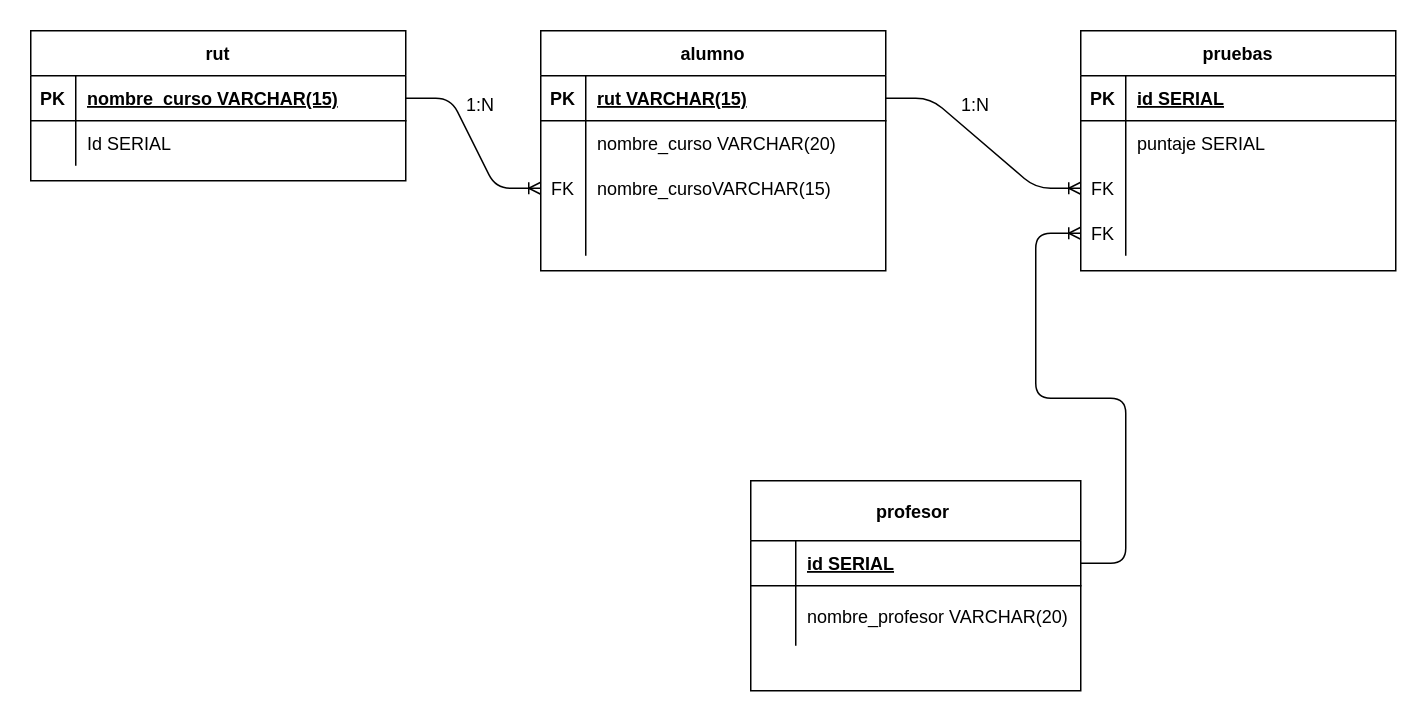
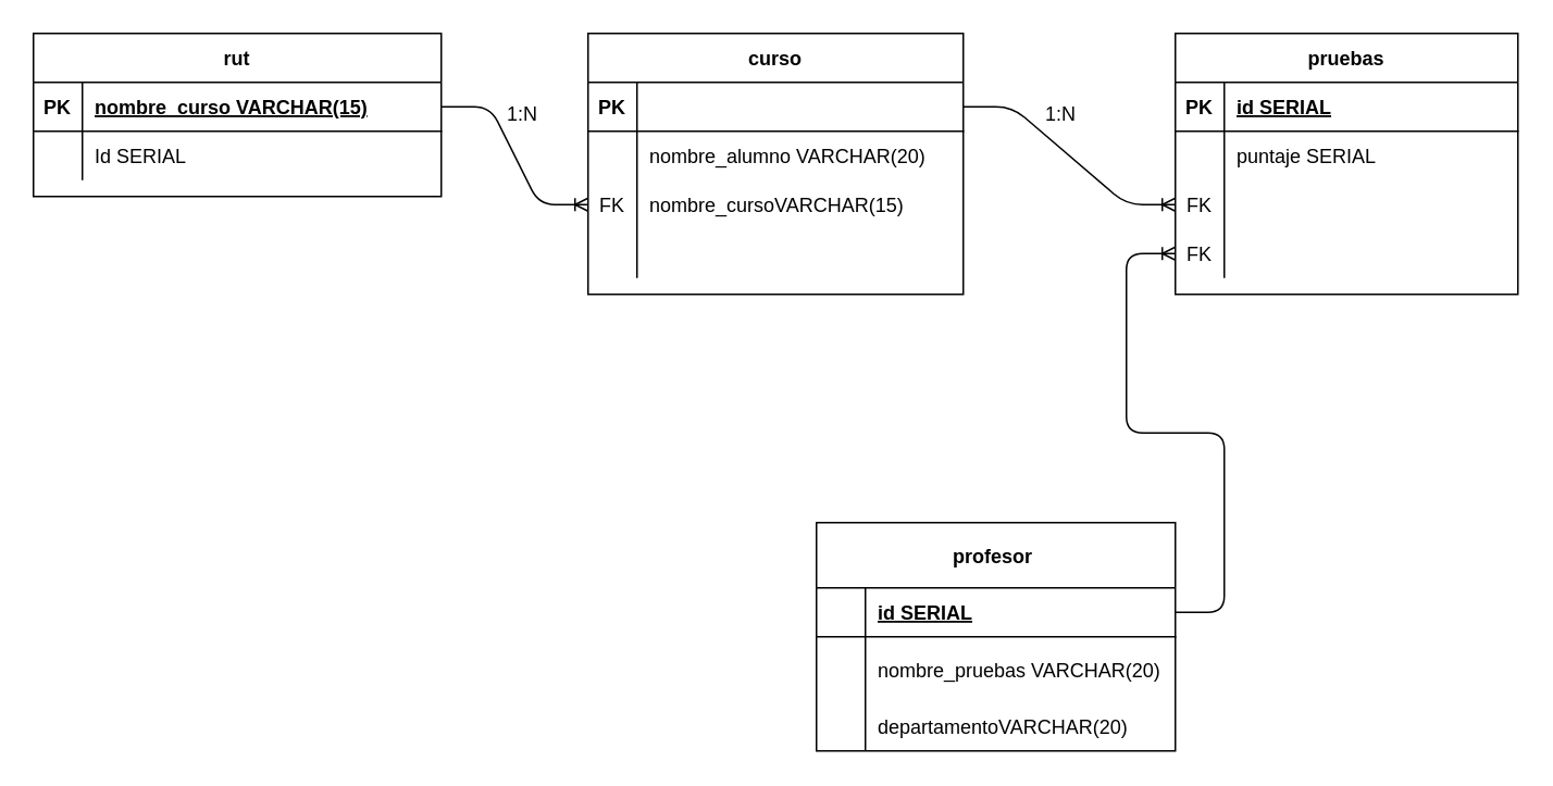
  <mxCell id="0" />
  <mxCell id="1" parent="0" />
- <mxCell id="2" value="alumno" style="shape=table;startSize=30;container=1;collapsible=1;childLayout=tableLayout;fixedRows=1;rowLines=0;fontStyle=1;align=center;resizeLast=1;" vertex="1" parent="1"><mxGeometry x="360" y="20" width="230" height="160" as="geometry" /></mxCell>
+ <mxCell id="2" value="curso" style="shape=table;startSize=30;container=1;collapsible=1;childLayout=tableLayout;fixedRows=1;rowLines=0;fontStyle=1;align=center;resizeLast=1;" vertex="1" parent="1"><mxGeometry x="360" y="20" width="230" height="160" as="geometry" /></mxCell>
  <mxCell id="3" value="" style="shape=partialRectangle;collapsible=0;dropTarget=0;pointerEvents=0;fillColor=none;top=0;left=0;bottom=1;right=0;points=[[0,0.5],[1,0.5]];portConstraint=eastwest;" vertex="1" parent="2"><mxGeometry y="30" width="230" height="30" as="geometry" /></mxCell>
  <mxCell id="4" value="PK" style="shape=partialRectangle;connectable=0;fillColor=none;top=0;left=0;bottom=0;right=0;fontStyle=1;overflow=hidden;" vertex="1" parent="3"><mxGeometry width="30" height="30" as="geometry" /></mxCell>
- <mxCell id="5" value="rut VARCHAR(15)" style="shape=partialRectangle;connectable=0;fillColor=none;top=0;left=0;bottom=0;right=0;align=left;spacingLeft=6;fontStyle=5;overflow=hidden;" vertex="1" parent="3"><mxGeometry x="30" width="200" height="30" as="geometry" /></mxCell>
  <mxCell id="6" value="" style="shape=partialRectangle;collapsible=0;dropTarget=0;pointerEvents=0;fillColor=none;top=0;left=0;bottom=0;right=0;points=[[0,0.5],[1,0.5]];portConstraint=eastwest;" vertex="1" parent="2"><mxGeometry y="60" width="230" height="30" as="geometry" /></mxCell>
  <mxCell id="7" value="" style="shape=partialRectangle;connectable=0;fillColor=none;top=0;left=0;bottom=0;right=0;editable=1;overflow=hidden;" vertex="1" parent="6"><mxGeometry width="30" height="30" as="geometry" /></mxCell>
- <mxCell id="8" value="nombre_curso VARCHAR(20)" style="shape=partialRectangle;connectable=0;fillColor=none;top=0;left=0;bottom=0;right=0;align=left;spacingLeft=6;overflow=hidden;" vertex="1" parent="6"><mxGeometry x="30" width="200" height="30" as="geometry" /></mxCell>
+ <mxCell id="8" value="nombre_alumno VARCHAR(20)" style="shape=partialRectangle;connectable=0;fillColor=none;top=0;left=0;bottom=0;right=0;align=left;spacingLeft=6;overflow=hidden;" vertex="1" parent="6"><mxGeometry x="30" width="200" height="30" as="geometry" /></mxCell>
  <mxCell id="9" value="" style="shape=partialRectangle;collapsible=0;dropTarget=0;pointerEvents=0;fillColor=none;top=0;left=0;bottom=0;right=0;points=[[0,0.5],[1,0.5]];portConstraint=eastwest;" vertex="1" parent="2"><mxGeometry y="90" width="230" height="30" as="geometry" /></mxCell>
  <mxCell id="10" value="FK" style="shape=partialRectangle;connectable=0;fillColor=none;top=0;left=0;bottom=0;right=0;editable=1;overflow=hidden;" vertex="1" parent="9"><mxGeometry width="30" height="30" as="geometry" /></mxCell>
  <mxCell id="11" value="" style="shape=partialRectangle;connectable=0;fillColor=none;top=0;left=0;bottom=0;right=0;align=left;spacingLeft=6;overflow=hidden;" vertex="1" parent="9"><mxGeometry x="30" width="200" height="30" as="geometry" /></mxCell>
  <mxCell id="12" value="" style="shape=partialRectangle;collapsible=0;dropTarget=0;pointerEvents=0;fillColor=none;top=0;left=0;bottom=0;right=0;points=[[0,0.5],[1,0.5]];portConstraint=eastwest;" vertex="1" parent="2"><mxGeometry y="120" width="230" height="30" as="geometry" /></mxCell>
  <mxCell id="13" value="" style="shape=partialRectangle;connectable=0;fillColor=none;top=0;left=0;bottom=0;right=0;editable=1;overflow=hidden;" vertex="1" parent="12"><mxGeometry width="30" height="30" as="geometry" /></mxCell>
  <mxCell id="14" value="" style="shape=partialRectangle;connectable=0;fillColor=none;top=0;left=0;bottom=0;right=0;align=left;spacingLeft=6;overflow=hidden;" vertex="1" parent="12"><mxGeometry x="30" width="200" height="30" as="geometry" /></mxCell>
  <mxCell id="15" value="rut" style="shape=table;startSize=30;container=1;collapsible=1;childLayout=tableLayout;fixedRows=1;rowLines=0;fontStyle=1;align=center;resizeLast=1;" vertex="1" parent="1"><mxGeometry x="20" y="20" width="250" height="100" as="geometry" /></mxCell>
  <mxCell id="16" value="" style="shape=partialRectangle;collapsible=0;dropTarget=0;pointerEvents=0;fillColor=none;top=0;left=0;bottom=1;right=0;points=[[0,0.5],[1,0.5]];portConstraint=eastwest;" vertex="1" parent="15"><mxGeometry y="30" width="250" height="30" as="geometry" /></mxCell>
  <mxCell id="17" value="PK" style="shape=partialRectangle;connectable=0;fillColor=none;top=0;left=0;bottom=0;right=0;fontStyle=1;overflow=hidden;" vertex="1" parent="16"><mxGeometry width="30" height="30" as="geometry" /></mxCell>
  <mxCell id="18" value="nombre_curso VARCHAR(15)" style="shape=partialRectangle;connectable=0;fillColor=none;top=0;left=0;bottom=0;right=0;align=left;spacingLeft=6;fontStyle=5;overflow=hidden;" vertex="1" parent="16"><mxGeometry x="30" width="220" height="30" as="geometry" /></mxCell>
  <mxCell id="19" value="" style="shape=partialRectangle;collapsible=0;dropTarget=0;pointerEvents=0;fillColor=none;top=0;left=0;bottom=0;right=0;points=[[0,0.5],[1,0.5]];portConstraint=eastwest;" vertex="1" parent="15"><mxGeometry y="60" width="250" height="30" as="geometry" /></mxCell>
  <mxCell id="20" value="" style="shape=partialRectangle;connectable=0;fillColor=none;top=0;left=0;bottom=0;right=0;editable=1;overflow=hidden;" vertex="1" parent="19"><mxGeometry width="30" height="30" as="geometry" /></mxCell>
  <mxCell id="21" value="Id SERIAL " style="shape=partialRectangle;connectable=0;fillColor=none;top=0;left=0;bottom=0;right=0;align=left;spacingLeft=6;overflow=hidden;" vertex="1" parent="19"><mxGeometry x="30" width="220" height="30" as="geometry" /></mxCell>
  <mxCell id="22" value="pruebas" style="shape=table;startSize=30;container=1;collapsible=1;childLayout=tableLayout;fixedRows=1;rowLines=0;fontStyle=1;align=center;resizeLast=1;" vertex="1" parent="1"><mxGeometry x="720" y="20" width="210" height="160" as="geometry" /></mxCell>
  <mxCell id="23" value="" style="shape=partialRectangle;collapsible=0;dropTarget=0;pointerEvents=0;fillColor=none;top=0;left=0;bottom=1;right=0;points=[[0,0.5],[1,0.5]];portConstraint=eastwest;" vertex="1" parent="22"><mxGeometry y="30" width="210" height="30" as="geometry" /></mxCell>
  <mxCell id="24" value="PK" style="shape=partialRectangle;connectable=0;fillColor=none;top=0;left=0;bottom=0;right=0;fontStyle=1;overflow=hidden;" vertex="1" parent="23"><mxGeometry width="30" height="30" as="geometry" /></mxCell>
  <mxCell id="25" value="id SERIAL" style="shape=partialRectangle;connectable=0;fillColor=none;top=0;left=0;bottom=0;right=0;align=left;spacingLeft=6;fontStyle=5;overflow=hidden;" vertex="1" parent="23"><mxGeometry x="30" width="180" height="30" as="geometry" /></mxCell>
  <mxCell id="26" value="" style="shape=partialRectangle;collapsible=0;dropTarget=0;pointerEvents=0;fillColor=none;top=0;left=0;bottom=0;right=0;points=[[0,0.5],[1,0.5]];portConstraint=eastwest;" vertex="1" parent="22"><mxGeometry y="60" width="210" height="30" as="geometry" /></mxCell>
  <mxCell id="27" value="" style="shape=partialRectangle;connectable=0;fillColor=none;top=0;left=0;bottom=0;right=0;editable=1;overflow=hidden;" vertex="1" parent="26"><mxGeometry width="30" height="30" as="geometry" /></mxCell>
  <mxCell id="28" value="puntaje SERIAL" style="shape=partialRectangle;connectable=0;fillColor=none;top=0;left=0;bottom=0;right=0;align=left;spacingLeft=6;overflow=hidden;" vertex="1" parent="26"><mxGeometry x="30" width="180" height="30" as="geometry" /></mxCell>
  <mxCell id="29" value="" style="shape=partialRectangle;collapsible=0;dropTarget=0;pointerEvents=0;fillColor=none;top=0;left=0;bottom=0;right=0;points=[[0,0.5],[1,0.5]];portConstraint=eastwest;" vertex="1" parent="22"><mxGeometry y="90" width="210" height="30" as="geometry" /></mxCell>
  <mxCell id="30" value="FK" style="shape=partialRectangle;connectable=0;fillColor=none;top=0;left=0;bottom=0;right=0;editable=1;overflow=hidden;" vertex="1" parent="29"><mxGeometry width="30" height="30" as="geometry" /></mxCell>
  <mxCell id="31" value="" style="shape=partialRectangle;collapsible=0;dropTarget=0;pointerEvents=0;fillColor=none;top=0;left=0;bottom=0;right=0;points=[[0,0.5],[1,0.5]];portConstraint=eastwest;" vertex="1" parent="22"><mxGeometry y="120" width="210" height="30" as="geometry" /></mxCell>
  <mxCell id="32" value="FK" style="shape=partialRectangle;connectable=0;fillColor=none;top=0;left=0;bottom=0;right=0;editable=1;overflow=hidden;" vertex="1" parent="31"><mxGeometry width="30" height="30" as="geometry" /></mxCell>
  <mxCell id="33" value="" style="shape=partialRectangle;connectable=0;fillColor=none;top=0;left=0;bottom=0;right=0;align=left;spacingLeft=6;overflow=hidden;" vertex="1" parent="31"><mxGeometry x="30" width="180" height="30" as="geometry" /></mxCell>
  <mxCell id="34" value="profesor " style="shape=table;startSize=40;container=1;collapsible=1;childLayout=tableLayout;fixedRows=1;rowLines=0;fontStyle=1;align=center;resizeLast=1;" vertex="1" parent="1"><mxGeometry x="500" y="320" width="220" height="140" as="geometry" /></mxCell>
  <mxCell id="35" value="" style="shape=partialRectangle;collapsible=0;dropTarget=0;pointerEvents=0;fillColor=none;top=0;left=0;bottom=1;right=0;points=[[0,0.5],[1,0.5]];portConstraint=eastwest;" vertex="1" parent="34"><mxGeometry y="40" width="220" height="30" as="geometry" /></mxCell>
  <mxCell id="36" value="" style="shape=partialRectangle;connectable=0;fillColor=none;top=0;left=0;bottom=0;right=0;fontStyle=1;overflow=hidden;" vertex="1" parent="35"><mxGeometry width="30" height="30" as="geometry" /></mxCell>
  <mxCell id="37" value="id SERIAL" style="shape=partialRectangle;connectable=0;fillColor=none;top=0;left=0;bottom=0;right=0;align=left;spacingLeft=6;fontStyle=5;overflow=hidden;" vertex="1" parent="35"><mxGeometry x="30" width="190" height="30" as="geometry" /></mxCell>
  <mxCell id="38" value="" style="shape=partialRectangle;collapsible=0;dropTarget=0;pointerEvents=0;fillColor=none;top=0;left=0;bottom=0;right=0;points=[[0,0.5],[1,0.5]];portConstraint=eastwest;" vertex="1" parent="34"><mxGeometry y="70" width="220" height="40" as="geometry" /></mxCell>
  <mxCell id="39" value="" style="shape=partialRectangle;connectable=0;fillColor=none;top=0;left=0;bottom=0;right=0;editable=1;overflow=hidden;" vertex="1" parent="38"><mxGeometry width="30" height="40" as="geometry" /></mxCell>
- <mxCell id="40" value="nombre_profesor VARCHAR(20)" style="shape=partialRectangle;connectable=0;fillColor=none;top=0;left=0;bottom=0;right=0;align=left;spacingLeft=6;overflow=hidden;" vertex="1" parent="38"><mxGeometry x="30" width="190" height="40" as="geometry" /></mxCell>
+ <mxCell id="40" value="nombre_pruebas VARCHAR(20)" style="shape=partialRectangle;connectable=0;fillColor=none;top=0;left=0;bottom=0;right=0;align=left;spacingLeft=6;overflow=hidden;" vertex="1" parent="38"><mxGeometry x="30" width="190" height="40" as="geometry" /></mxCell>
  <mxCell id="41" value="" style="shape=partialRectangle;collapsible=0;dropTarget=0;pointerEvents=0;fillColor=none;top=0;left=0;bottom=0;right=0;points=[[0,0.5],[1,0.5]];portConstraint=eastwest;" vertex="1" parent="34"><mxGeometry y="110" width="220" height="30" as="geometry" /></mxCell>
  <mxCell id="42" value="" style="shape=partialRectangle;connectable=0;fillColor=none;top=0;left=0;bottom=0;right=0;editable=1;overflow=hidden;" vertex="1" parent="41"><mxGeometry width="30" height="30" as="geometry" /></mxCell>
+ <mxCell id="43" value="departamentoVARCHAR(20)" style="shape=partialRectangle;connectable=0;fillColor=none;top=0;left=0;bottom=0;right=0;align=left;spacingLeft=6;overflow=hidden;" vertex="1" parent="41"><mxGeometry x="30" width="190" height="30" as="geometry" /></mxCell>
  <mxCell id="44" value="1:N" style="text;html=1;strokeColor=none;fillColor=none;align=center;verticalAlign=middle;whiteSpace=wrap;rounded=0;" vertex="1" parent="1"><mxGeometry x="300" y="60" width="40" height="20" as="geometry" /></mxCell>
  <mxCell id="45" value="1:N" style="text;html=1;strokeColor=none;fillColor=none;align=center;verticalAlign=middle;whiteSpace=wrap;rounded=0;" vertex="1" parent="1"><mxGeometry x="630" y="60" width="40" height="20" as="geometry" /></mxCell>
  <mxCell id="46" value="" style="edgeStyle=entityRelationEdgeStyle;fontSize=12;html=1;endArrow=ERoneToMany;exitX=1;exitY=0.5;exitDx=0;exitDy=0;entryX=0;entryY=0.5;entryDx=0;entryDy=0;" edge="1" parent="1" source="16" target="9"><mxGeometry width="100" height="100" relative="1" as="geometry"><mxPoint x="280" y="260" as="sourcePoint" /><mxPoint x="350" y="170" as="targetPoint" /></mxGeometry></mxCell>
  <mxCell id="47" value="nombre_cursoVARCHAR(15)" style="shape=partialRectangle;connectable=0;fillColor=none;top=0;left=0;bottom=0;right=0;align=left;spacingLeft=6;overflow=hidden;" vertex="1" parent="1"><mxGeometry x="390" y="110" width="170" height="30" as="geometry" /></mxCell>
  <mxCell id="48" value="" style="edgeStyle=entityRelationEdgeStyle;fontSize=12;html=1;endArrow=ERoneToMany;exitX=1;exitY=0.5;exitDx=0;exitDy=0;entryX=0;entryY=0.5;entryDx=0;entryDy=0;" edge="1" parent="1" source="3" target="29"><mxGeometry width="100" height="100" relative="1" as="geometry"><mxPoint x="760" y="260" as="sourcePoint" /><mxPoint x="860" y="160" as="targetPoint" /></mxGeometry></mxCell>
  <mxCell id="49" value="" style="edgeStyle=entityRelationEdgeStyle;fontSize=12;html=1;endArrow=ERoneToMany;exitX=1;exitY=0.5;exitDx=0;exitDy=0;" edge="1" parent="1" source="35"><mxGeometry width="100" height="100" relative="1" as="geometry"><mxPoint x="680" y="280" as="sourcePoint" /><mxPoint x="720" y="155" as="targetPoint" /></mxGeometry></mxCell>
